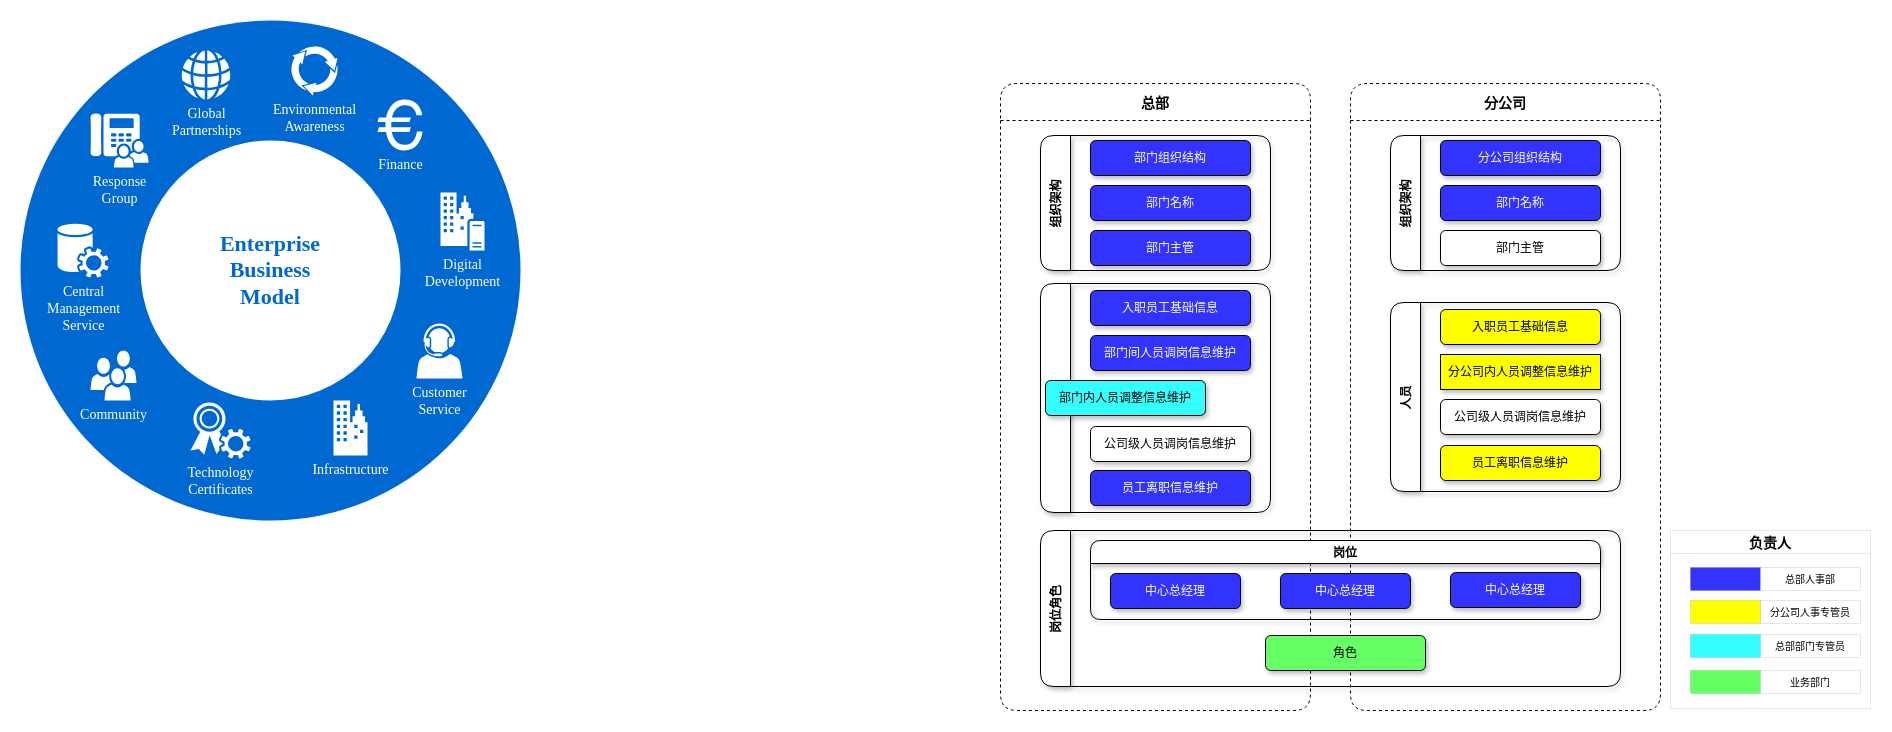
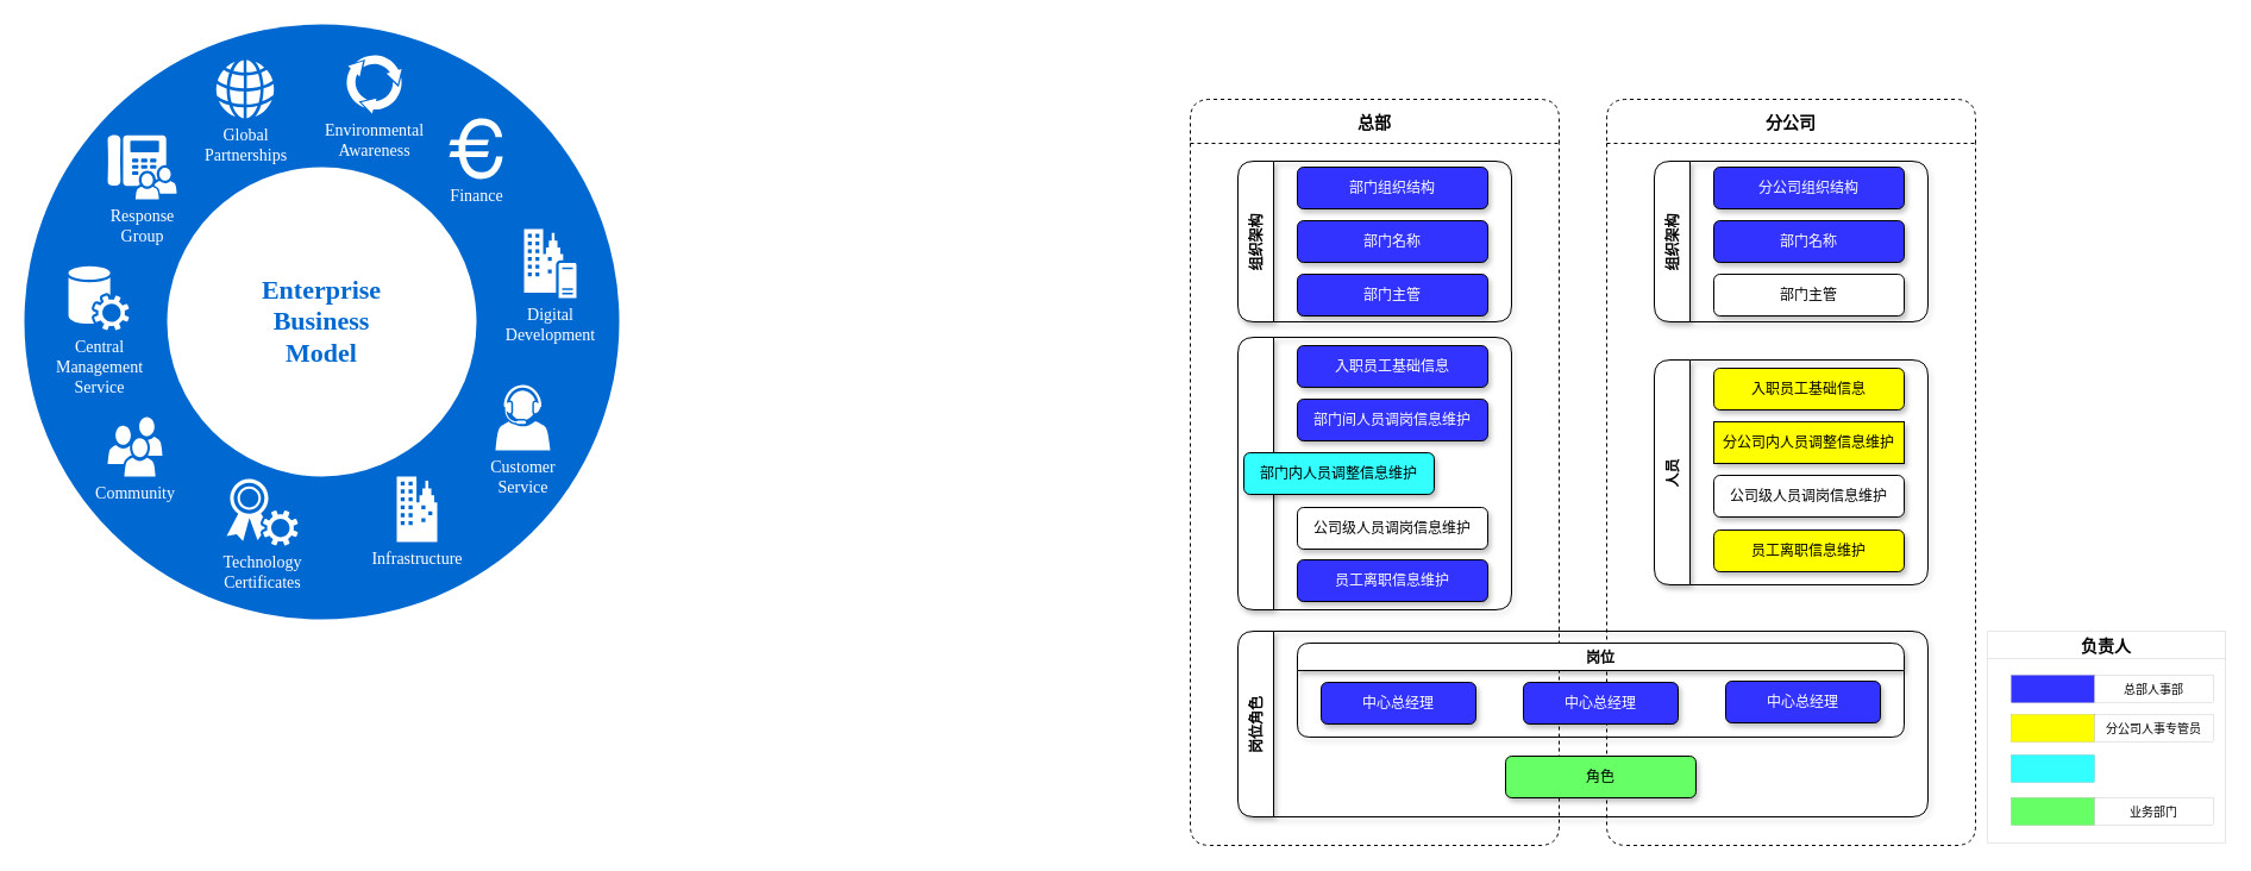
  <mxCell id="0" />
  <mxCell id="1" parent="0" />
  <mxCell id="2" value="分公司" style="swimlane;rounded=1;dashed=1;startSize=37;fontSize=14;" vertex="1" parent="1"><mxGeometry x="1350" y="83" width="310" height="627" as="geometry" /></mxCell>
  <mxCell id="3" value="人员" style="swimlane;horizontal=0;rounded=1;startSize=30;swimlaneLine=1;shadow=1;sketch=0;glass=0;" vertex="1" parent="2"><mxGeometry x="40" y="219" width="230" height="189" as="geometry" /></mxCell>
  <mxCell id="4" value="入职员工基础信息" style="rounded=1;whiteSpace=wrap;html=1;shadow=1;glass=0;sketch=0;fillColor=#FFFF00;" vertex="1" parent="3"><mxGeometry x="50" y="7" width="160" height="35" as="geometry" /></mxCell>
  <mxCell id="5" value="分公司内人员调整信息维护" style="whiteSpace=wrap;html=1;shadow=1;glass=0;sketch=0;fillColor=#FFFF00;rounded=0;" vertex="1" parent="3"><mxGeometry x="50" y="52" width="160" height="35" as="geometry" /></mxCell>
  <mxCell id="6" value="公司级人员调岗信息维护" style="rounded=1;whiteSpace=wrap;html=1;shadow=1;glass=0;sketch=0;" vertex="1" parent="2"><mxGeometry x="90" y="316" width="160" height="35" as="geometry" /></mxCell>
  <mxCell id="7" value="员工离职信息维护" style="rounded=1;whiteSpace=wrap;html=1;shadow=1;glass=0;sketch=0;fillColor=#FFFF00;" vertex="1" parent="2"><mxGeometry x="90" y="362" width="160" height="35" as="geometry" /></mxCell>
  <mxCell id="8" value="" style="ellipse;whiteSpace=wrap;html=1;rounded=0;shadow=0;comic=0;strokeWidth=1;fontFamily=Verdana;fontSize=14;strokeColor=none;fillColor=#0069D1;" parent="1" vertex="1"><mxGeometry x="20" y="20" width="500" height="500" as="geometry" /></mxCell>
  <mxCell id="9" value="Enterprise&lt;div&gt;Business&lt;/div&gt;&lt;div&gt;Model&lt;/div&gt;" style="ellipse;whiteSpace=wrap;html=1;rounded=0;shadow=0;comic=0;strokeWidth=1;fontFamily=Verdana;fontSize=22;strokeColor=none;fillColor=#ffffff;fontColor=#0069D1;fontStyle=1" parent="1" vertex="1"><mxGeometry x="140" y="140" width="260" height="260" as="geometry" /></mxCell>
  <mxCell id="10" value="Community" style="shadow=0;dashed=0;html=1;strokeColor=none;fillColor=#ffffff;labelPosition=center;verticalLabelPosition=bottom;verticalAlign=top;shape=mxgraph.office.users.users;rounded=0;comic=0;fontFamily=Verdana;fontSize=14;fontColor=#FFFFFF;" parent="1" vertex="1"><mxGeometry x="90" y="350" width="46" height="50" as="geometry" /></mxCell>
  <mxCell id="11" value="Customer&lt;div&gt;Service&lt;/div&gt;" style="shadow=0;dashed=0;html=1;strokeColor=none;fillColor=#ffffff;labelPosition=center;verticalLabelPosition=bottom;verticalAlign=top;shape=mxgraph.office.users.call_center_agent;rounded=0;comic=0;fontFamily=Verdana;fontSize=14;fontColor=#FFFFFF;" parent="1" vertex="1"><mxGeometry x="416" y="323" width="46" height="55" as="geometry" /></mxCell>
  <mxCell id="12" value="Response&lt;div&gt;Group&lt;/div&gt;" style="shadow=0;dashed=0;html=1;strokeColor=none;fillColor=#ffffff;labelPosition=center;verticalLabelPosition=bottom;verticalAlign=top;shape=mxgraph.office.users.response_group;rounded=0;comic=0;fontFamily=Verdana;fontSize=14;fontColor=#FFFFFF;" parent="1" vertex="1"><mxGeometry x="90" y="113" width="58" height="54" as="geometry" /></mxCell>
  <mxCell id="13" value="Central&lt;div&gt;Management&lt;/div&gt;&lt;div&gt;Service&lt;/div&gt;" style="shadow=0;dashed=0;html=1;strokeColor=none;fillColor=#ffffff;labelPosition=center;verticalLabelPosition=bottom;verticalAlign=top;shape=mxgraph.office.services.central_management_service;rounded=0;comic=0;fontFamily=Verdana;fontSize=14;fontColor=#FFFFFF;" parent="1" vertex="1"><mxGeometry x="57" y="223" width="51" height="54" as="geometry" /></mxCell>
  <mxCell id="14" value="Digital&lt;div&gt;Development&lt;/div&gt;" style="shadow=0;dashed=0;html=1;strokeColor=none;fillColor=#ffffff;labelPosition=center;verticalLabelPosition=bottom;verticalAlign=top;shape=mxgraph.office.servers.on_premises_server;rounded=0;comic=0;fontFamily=Verdana;fontSize=14;fontColor=#FFFFFF;" parent="1" vertex="1"><mxGeometry x="440" y="192" width="44" height="58" as="geometry" /></mxCell>
  <mxCell id="15" value="Technology&lt;div&gt;Certificates&lt;/div&gt;" style="shadow=0;dashed=0;html=1;strokeColor=none;fillColor=#ffffff;labelPosition=center;verticalLabelPosition=bottom;verticalAlign=top;shape=mxgraph.office.security.token_service;rounded=0;comic=0;fontFamily=Verdana;fontSize=14;fontColor=#FFFFFF;" parent="1" vertex="1"><mxGeometry x="190" y="402" width="60" height="56" as="geometry" /></mxCell>
  <mxCell id="16" value="Infrastructure" style="shadow=0;dashed=0;html=1;strokeColor=none;fillColor=#ffffff;labelPosition=center;verticalLabelPosition=bottom;verticalAlign=top;shape=mxgraph.office.concepts.on_premises;rounded=0;comic=0;fontFamily=Verdana;fontSize=14;fontColor=#FFFFFF;" parent="1" vertex="1"><mxGeometry x="333" y="400" width="34" height="55" as="geometry" /></mxCell>
  <mxCell id="17" value="Global&lt;div&gt;Partnerships&lt;/div&gt;" style="shadow=0;dashed=0;html=1;strokeColor=none;fillColor=#ffffff;labelPosition=center;verticalLabelPosition=bottom;verticalAlign=top;shape=mxgraph.office.concepts.globe_internet;rounded=0;comic=0;fontFamily=Verdana;fontSize=14;fontColor=#FFFFFF;" parent="1" vertex="1"><mxGeometry x="181" y="50" width="49" height="49" as="geometry" /></mxCell>
  <mxCell id="18" value="Environmental&lt;div&gt;Awareness&lt;/div&gt;" style="shadow=0;dashed=0;html=1;strokeColor=none;shape=mxgraph.mscae.general.continuous_cycle;fillColor=#ffffff;rounded=0;comic=0;fontFamily=Verdana;fontSize=14;fontColor=#FFFFFF;verticalAlign=top;labelPosition=center;verticalLabelPosition=bottom;align=center;" parent="1" vertex="1"><mxGeometry x="290" y="45" width="48" height="50" as="geometry" /></mxCell>
  <mxCell id="19" value="Finance" style="shape=mxgraph.signs.travel.euro;html=1;fillColor=#ffffff;strokeColor=none;verticalLabelPosition=bottom;verticalAlign=top;align=center;rounded=0;shadow=0;dashed=0;comic=0;fontFamily=Verdana;fontSize=14;fontColor=#FFFFFF;" parent="1" vertex="1"><mxGeometry x="377" y="99" width="45" height="51" as="geometry" /></mxCell>
  <mxCell id="20" value="总部" style="swimlane;rounded=1;dashed=1;startSize=37;fontSize=14;swimlaneLine=1;" vertex="1" parent="1"><mxGeometry x="1000" y="83" width="310" height="627" as="geometry" /></mxCell>
  <mxCell id="21" value="组织架构" style="swimlane;horizontal=0;rounded=1;startSize=30;swimlaneLine=1;shadow=1;sketch=0;glass=0;" vertex="1" parent="1"><mxGeometry x="1040" y="135" width="230" height="135" as="geometry" /></mxCell>
  <mxCell id="22" value="部门组织结构" style="rounded=1;whiteSpace=wrap;html=1;shadow=1;glass=0;sketch=0;fillColor=#3333FF;fontColor=#FFFFFF;" vertex="1" parent="21"><mxGeometry x="50" y="5" width="160" height="35" as="geometry" /></mxCell>
  <mxCell id="23" value="部门名称" style="rounded=1;whiteSpace=wrap;html=1;shadow=1;glass=0;sketch=0;fillColor=#3333FF;fontColor=#FFFFFF;" vertex="1" parent="21"><mxGeometry x="50" y="50" width="160" height="35" as="geometry" /></mxCell>
  <mxCell id="24" value="部门主管" style="rounded=1;whiteSpace=wrap;html=1;shadow=1;glass=0;sketch=0;fillColor=#3333FF;fontColor=#FFFFFF;" vertex="1" parent="21"><mxGeometry x="50" y="95" width="160" height="35" as="geometry" /></mxCell>
  <mxCell id="25" value="人员" style="swimlane;horizontal=0;rounded=1;startSize=30;swimlaneLine=1;shadow=1;sketch=0;glass=0;" vertex="1" parent="1"><mxGeometry x="1040" y="283" width="230" height="229" as="geometry" /></mxCell>
  <mxCell id="26" value="入职员工基础信息" style="rounded=1;whiteSpace=wrap;html=1;shadow=1;glass=0;sketch=0;fillColor=#3333FF;fontColor=#FFFFFF;" vertex="1" parent="25"><mxGeometry x="50" y="7" width="160" height="35" as="geometry" /></mxCell>
  <mxCell id="27" value="部门间人员调岗信息维护" style="rounded=1;whiteSpace=wrap;html=1;shadow=1;glass=0;sketch=0;fillColor=#3333FF;fontColor=#FFFFFF;" vertex="1" parent="25"><mxGeometry x="50" y="52" width="160" height="35" as="geometry" /></mxCell>
  <mxCell id="28" value="部门内人员调整信息维护" style="rounded=1;whiteSpace=wrap;html=1;shadow=1;glass=0;sketch=0;fillColor=#33FFFF;" vertex="1" parent="25"><mxGeometry x="5" y="97" width="160" height="35" as="geometry" /></mxCell>
  <mxCell id="29" value="员工离职信息维护" style="rounded=1;whiteSpace=wrap;html=1;shadow=1;glass=0;sketch=0;fillColor=#3333FF;fontColor=#FFFFFF;" vertex="1" parent="25"><mxGeometry x="50" y="187" width="160" height="35" as="geometry" /></mxCell>
  <mxCell id="30" value="公司级人员调岗信息维护" style="rounded=1;whiteSpace=wrap;html=1;shadow=1;glass=0;sketch=0;" vertex="1" parent="25"><mxGeometry x="50" y="143" width="160" height="35" as="geometry" /></mxCell>
  <mxCell id="31" value="组织架构" style="swimlane;horizontal=0;rounded=1;startSize=30;swimlaneLine=1;shadow=1;sketch=0;glass=0;" vertex="1" parent="1"><mxGeometry x="1390" y="135" width="230" height="135" as="geometry"><mxRectangle x="1650" y="225" width="30" height="70" as="alternateBounds" /></mxGeometry></mxCell>
  <mxCell id="32" value="分公司组织结构" style="rounded=1;whiteSpace=wrap;html=1;shadow=1;glass=0;sketch=0;fillColor=#3333FF;fontColor=#FFFFFF;" vertex="1" parent="31"><mxGeometry x="50" y="5" width="160" height="35" as="geometry" /></mxCell>
  <mxCell id="33" value="部门名称" style="rounded=1;whiteSpace=wrap;html=1;shadow=1;glass=0;sketch=0;fillColor=#3333FF;fontColor=#FFFFFF;" vertex="1" parent="31"><mxGeometry x="50" y="50" width="160" height="35" as="geometry" /></mxCell>
  <mxCell id="34" value="部门主管" style="rounded=1;whiteSpace=wrap;html=1;shadow=1;glass=0;sketch=0;" vertex="1" parent="31"><mxGeometry x="50" y="95" width="160" height="35" as="geometry" /></mxCell>
  <mxCell id="35" value="岗位角色" style="swimlane;horizontal=0;rounded=1;shadow=1;glass=0;sketch=0;startSize=30;" vertex="1" parent="1"><mxGeometry x="1040" y="530" width="580" height="156" as="geometry" /></mxCell>
  <mxCell id="36" value="岗位" style="swimlane;rounded=1;shadow=1;glass=0;sketch=0;" vertex="1" parent="35"><mxGeometry x="50" y="10" width="510" height="79" as="geometry" /></mxCell>
  <mxCell id="37" value="中心总经理" style="rounded=1;whiteSpace=wrap;html=1;shadow=1;glass=0;sketch=0;fillColor=#3333FF;fontColor=#FFFFFF;" vertex="1" parent="36"><mxGeometry x="20" y="33" width="130" height="35" as="geometry" /></mxCell>
  <mxCell id="38" value="中心总经理" style="rounded=1;whiteSpace=wrap;html=1;shadow=1;glass=0;sketch=0;fillColor=#3333FF;fontColor=#FFFFFF;" vertex="1" parent="36"><mxGeometry x="360" y="32" width="130" height="35" as="geometry" /></mxCell>
  <mxCell id="39" value="角色" style="rounded=1;whiteSpace=wrap;html=1;shadow=1;glass=0;sketch=0;fillColor=#66FF66;" vertex="1" parent="35"><mxGeometry x="225" y="105" width="160" height="35" as="geometry" /></mxCell>
  <mxCell id="40" value="中心总经理" style="rounded=1;whiteSpace=wrap;html=1;shadow=1;glass=0;sketch=0;fillColor=#3333FF;fontColor=#FFFFFF;" vertex="1" parent="1"><mxGeometry x="1280" y="573" width="130" height="35" as="geometry" /></mxCell>
  <mxCell id="41" value="负责人" style="swimlane;rounded=0;shadow=0;glass=0;sketch=0;fontSize=14;strokeWidth=0;" vertex="1" parent="1"><mxGeometry x="1670" y="530" width="200" height="178" as="geometry" /></mxCell>
  <mxCell id="42" value="" style="rounded=0;whiteSpace=wrap;html=1;shadow=0;glass=0;sketch=0;fontSize=14;fillColor=#3333FF;strokeWidth=0;" vertex="1" parent="41"><mxGeometry x="20" y="37" width="70" height="23" as="geometry" /></mxCell>
  <mxCell id="43" value="总部人事部" style="rounded=0;whiteSpace=wrap;html=1;shadow=0;glass=0;sketch=0;fontSize=10;strokeWidth=0;" vertex="1" parent="41"><mxGeometry x="90" y="37" width="100" height="23" as="geometry" /></mxCell>
  <mxCell id="44" value="" style="rounded=0;whiteSpace=wrap;html=1;shadow=0;glass=0;sketch=0;fontSize=14;strokeWidth=0;fillColor=#FFFF00;" vertex="1" parent="41"><mxGeometry x="20" y="70" width="70" height="23" as="geometry" /></mxCell>
  <mxCell id="45" value="分公司人事专管员" style="rounded=0;whiteSpace=wrap;html=1;shadow=0;glass=0;sketch=0;fontSize=10;strokeWidth=0;" vertex="1" parent="41"><mxGeometry x="90" y="70" width="100" height="23" as="geometry" /></mxCell>
  <mxCell id="46" value="" style="rounded=0;whiteSpace=wrap;html=1;shadow=0;glass=0;sketch=0;fontSize=14;strokeWidth=0;fillColor=#33FFFF;" vertex="1" parent="41"><mxGeometry x="20" y="104" width="70" height="23" as="geometry" /></mxCell>
- <mxCell id="47" value="总部部门专管员" style="rounded=0;whiteSpace=wrap;html=1;shadow=0;glass=0;sketch=0;fontSize=10;strokeWidth=0;" vertex="1" parent="41"><mxGeometry x="90" y="104" width="100" height="23" as="geometry" /></mxCell>
  <mxCell id="48" value="" style="rounded=0;whiteSpace=wrap;html=1;shadow=0;glass=0;sketch=0;fontSize=14;strokeWidth=0;fillColor=#66FF66;" vertex="1" parent="41"><mxGeometry x="20" y="140" width="70" height="23" as="geometry" /></mxCell>
  <mxCell id="49" value="业务部门" style="rounded=0;whiteSpace=wrap;html=1;shadow=0;glass=0;sketch=0;fontSize=10;strokeWidth=0;" vertex="1" parent="41"><mxGeometry x="90" y="140" width="100" height="23" as="geometry" /></mxCell>
